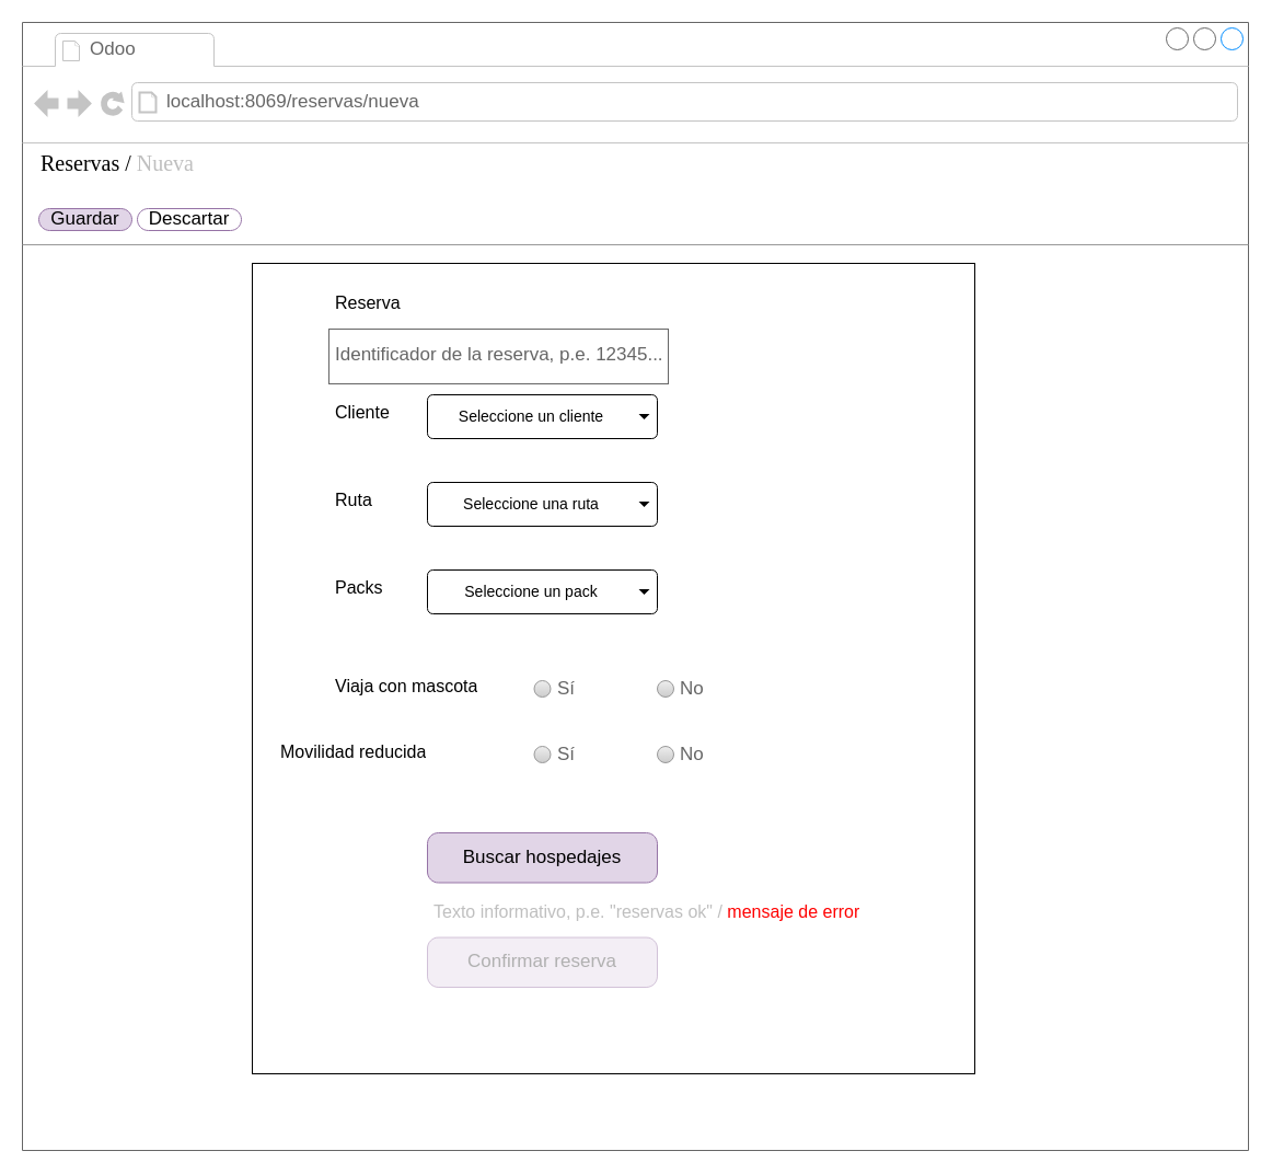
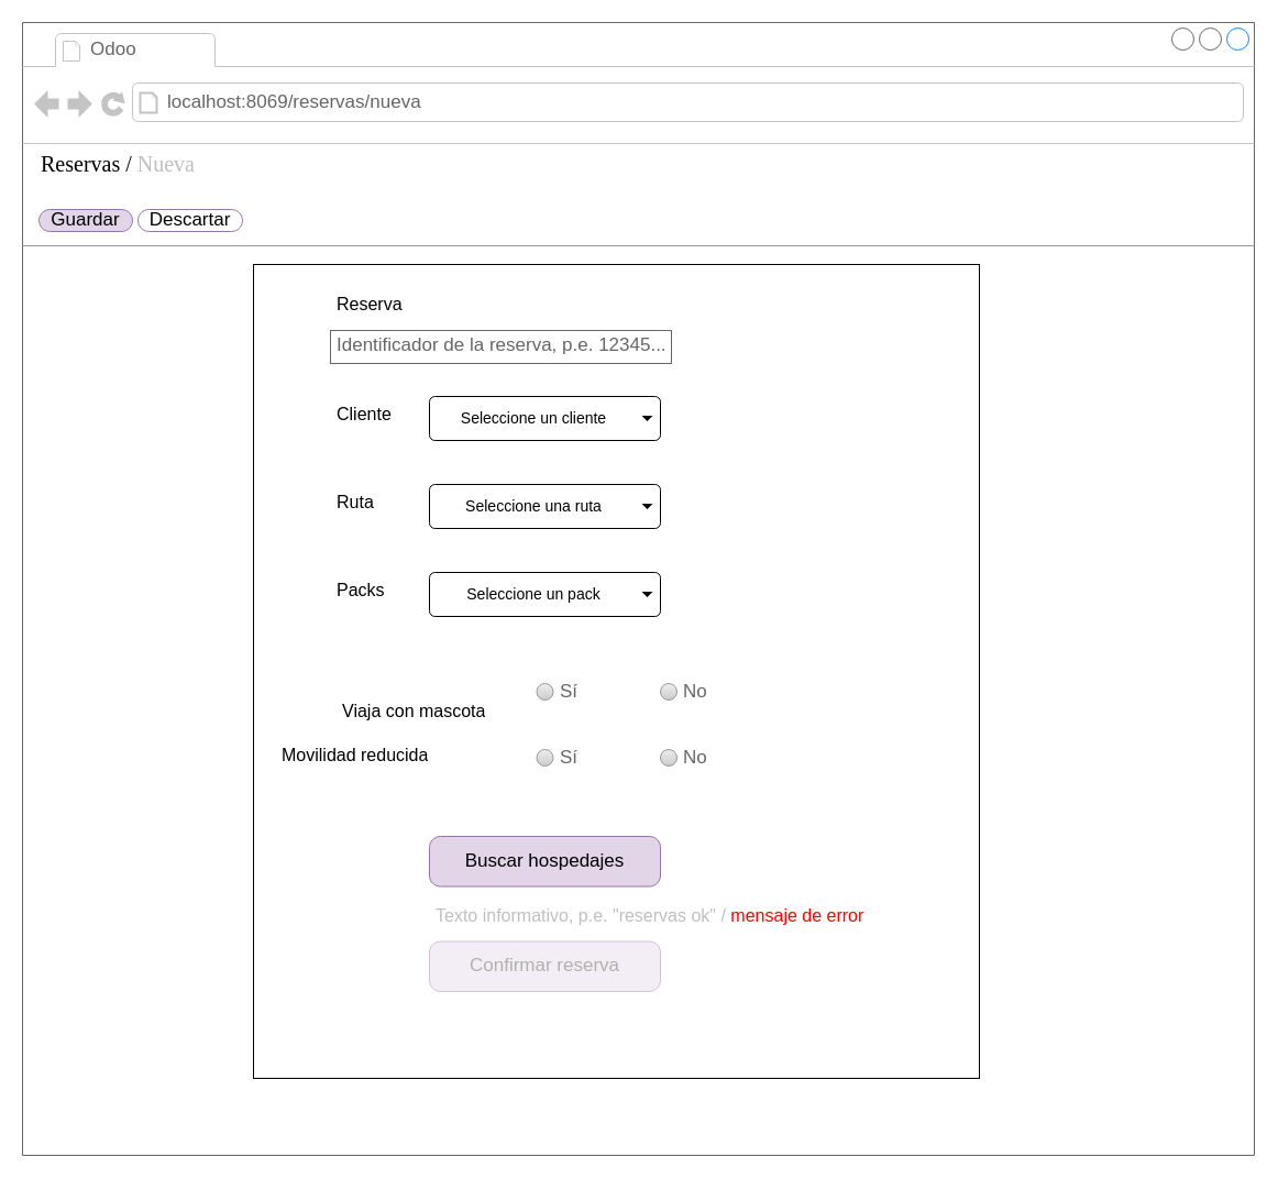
  <mxCell id="0" />
  <mxCell id="1" parent="0" />
  <mxCell id="2" value="" style="strokeWidth=1;shadow=0;dashed=0;align=center;html=1;shape=mxgraph.mockup.containers.browserWindow;rSize=0;strokeColor=#666666;mainText=,;recursiveResize=0;rounded=0;labelBackgroundColor=none;fontFamily=Verdana;fontSize=12" vertex="1" parent="1"><mxGeometry x="20" y="20" width="1120" height="1030" as="geometry" /></mxCell>
  <mxCell id="3" value="Odoo" style="strokeWidth=1;shadow=0;dashed=0;align=center;html=1;shape=mxgraph.mockup.containers.anchor;fontSize=17;fontColor=#666666;align=left;" vertex="1" parent="2"><mxGeometry x="60" y="12" width="110" height="26" as="geometry" /></mxCell>
  <mxCell id="4" value="localhost:8069/reservas/nueva" style="strokeWidth=1;shadow=0;dashed=0;align=center;html=1;shape=mxgraph.mockup.containers.anchor;rSize=0;fontSize=17;fontColor=#666666;align=left;" vertex="1" parent="2"><mxGeometry x="130" y="60" width="250" height="26" as="geometry" /></mxCell>
  <mxCell id="5" value="&lt;font style=&quot;font-size: 20px;&quot;&gt;Reservas / &lt;font style=&quot;color: light-dark(rgb(191, 191, 191), rgb(237, 237, 237));&quot;&gt;Nueva&lt;/font&gt;&lt;/font&gt;" style="text;html=1;points=[];align=left;verticalAlign=top;spacingTop=-4;fontSize=30;fontFamily=Verdana" vertex="1" parent="2"><mxGeometry x="15" y="105" width="340" height="50" as="geometry" /></mxCell>
  <mxCell id="6" value="" style="verticalLabelPosition=bottom;shadow=0;dashed=0;align=center;html=1;verticalAlign=top;strokeWidth=1;shape=mxgraph.mockup.markup.line;strokeColor=#999999;rounded=0;labelBackgroundColor=none;fillColor=#ffffff;fontFamily=Verdana;fontSize=12;fontColor=#000000;" vertex="1" parent="2"><mxGeometry y="193" width="1120" height="20" as="geometry" /></mxCell>
  <mxCell id="7" value="Guardar" style="strokeWidth=1;shadow=0;dashed=0;align=center;html=1;shape=mxgraph.mockup.buttons.button;strokeColor=#9673a6;mainText=;buttonStyle=round;fontSize=17;fontStyle=0;fillColor=#e1d5e7;whiteSpace=wrap;rounded=0;labelBackgroundColor=none;" vertex="1" parent="2"><mxGeometry x="15" y="170" width="85" height="20" as="geometry" /></mxCell>
  <mxCell id="8" value="Descartar" style="strokeWidth=1;shadow=0;dashed=0;align=center;html=1;shape=mxgraph.mockup.buttons.button;strokeColor=#9673a6;mainText=;buttonStyle=round;fontSize=17;fontStyle=0;fillColor=none;whiteSpace=wrap;rounded=0;labelBackgroundColor=none;" vertex="1" parent="2"><mxGeometry x="105" y="170" width="95" height="20" as="geometry" /></mxCell>
  <mxCell id="9" value="" style="rounded=0;whiteSpace=wrap;html=1;fillColor=none;" vertex="1" parent="2"><mxGeometry x="210" y="220" width="660" height="740" as="geometry" /></mxCell>
  <mxCell id="10" value="&lt;font style=&quot;font-size: 16px;&quot;&gt;Reserva&lt;/font&gt;" style="text;strokeColor=none;fillColor=none;align=left;verticalAlign=top;spacingLeft=4;spacingRight=4;overflow=hidden;rotatable=0;points=[[0,0.5],[1,0.5]];portConstraint=eastwest;whiteSpace=wrap;html=1;" vertex="1" parent="2"><mxGeometry x="280" y="240" width="90" height="26" as="geometry" /></mxCell>
- <mxCell id="11" value="Identificador de la reserva, p.e. 12345..." style="strokeWidth=1;shadow=0;dashed=0;align=center;html=1;shape=mxgraph.mockup.text.textBox;fontColor=#666666;align=left;fontSize=17;spacingLeft=4;spacingTop=-3;whiteSpace=wrap;strokeColor=#666666;mainText=" vertex="1" parent="2"><mxGeometry x="280" y="280" width="310" height="50" as="geometry" /></mxCell>
+ <mxCell id="11" value="Identificador de la reserva, p.e. 12345..." style="strokeWidth=1;shadow=0;dashed=0;align=center;html=1;shape=mxgraph.mockup.text.textBox;fontColor=#666666;align=left;fontSize=17;spacingLeft=4;spacingTop=-3;whiteSpace=wrap;strokeColor=#666666;mainText=" vertex="1" parent="2"><mxGeometry x="280" y="280" width="310" height="30" as="geometry" /></mxCell>
  <mxCell id="12" value="&lt;font style=&quot;font-size: 16px;&quot;&gt;Cliente&lt;/font&gt;" style="text;strokeColor=none;fillColor=none;align=left;verticalAlign=top;spacingLeft=4;spacingRight=4;overflow=hidden;rotatable=0;points=[[0,0.5],[1,0.5]];portConstraint=eastwest;whiteSpace=wrap;html=1;" vertex="1" parent="2"><mxGeometry x="280" y="340" width="90" height="26" as="geometry" /></mxCell>
  <mxCell id="13" value="Seleccione un cliente" style="html=1;shadow=0;dashed=0;shape=mxgraph.bootstrap.rrect;rSize=5;strokeWidth=1;whiteSpace=wrap;align=center;verticalAlign=middle;fontStyle=0;fontSize=14;spacingRight=20;" vertex="1" parent="2"><mxGeometry x="370" y="340" width="210" height="40" as="geometry" /></mxCell>
  <mxCell id="14" value="" style="shape=triangle;direction=south;fillColor=#000000;strokeColor=none;perimeter=none;" vertex="1" parent="13"><mxGeometry x="1" y="0.5" width="10" height="5" relative="1" as="geometry"><mxPoint x="-17" y="-2.5" as="offset" /></mxGeometry></mxCell>
  <mxCell id="15" value="&lt;font style=&quot;font-size: 16px;&quot;&gt;Ruta&lt;/font&gt;" style="text;strokeColor=none;fillColor=none;align=left;verticalAlign=top;spacingLeft=4;spacingRight=4;overflow=hidden;rotatable=0;points=[[0,0.5],[1,0.5]];portConstraint=eastwest;whiteSpace=wrap;html=1;" vertex="1" parent="2"><mxGeometry x="280" y="420" width="90" height="26" as="geometry" /></mxCell>
  <mxCell id="16" value="Seleccione una ruta" style="html=1;shadow=0;dashed=0;shape=mxgraph.bootstrap.rrect;rSize=5;strokeWidth=1;whiteSpace=wrap;align=center;verticalAlign=middle;fontStyle=0;fontSize=14;spacingRight=20;" vertex="1" parent="2"><mxGeometry x="370" y="420" width="210" height="40" as="geometry" /></mxCell>
  <mxCell id="17" value="" style="shape=triangle;direction=south;fillColor=#000000;strokeColor=none;perimeter=none;" vertex="1" parent="16"><mxGeometry x="1" y="0.5" width="10" height="5" relative="1" as="geometry"><mxPoint x="-17" y="-2.5" as="offset" /></mxGeometry></mxCell>
  <mxCell id="18" value="&lt;font style=&quot;font-size: 16px;&quot;&gt;Packs&lt;/font&gt;" style="text;strokeColor=none;fillColor=none;align=left;verticalAlign=top;spacingLeft=4;spacingRight=4;overflow=hidden;rotatable=0;points=[[0,0.5],[1,0.5]];portConstraint=eastwest;whiteSpace=wrap;html=1;" vertex="1" parent="2"><mxGeometry x="280" y="500" width="90" height="26" as="geometry" /></mxCell>
  <mxCell id="19" value="Seleccione un pack" style="html=1;shadow=0;dashed=0;shape=mxgraph.bootstrap.rrect;rSize=5;strokeWidth=1;whiteSpace=wrap;align=center;verticalAlign=middle;fontStyle=0;fontSize=14;spacingRight=20;" vertex="1" parent="2"><mxGeometry x="370" y="500" width="210" height="40" as="geometry" /></mxCell>
  <mxCell id="20" value="" style="shape=triangle;direction=south;fillColor=#000000;strokeColor=none;perimeter=none;" vertex="1" parent="19"><mxGeometry x="1" y="0.5" width="10" height="5" relative="1" as="geometry"><mxPoint x="-17" y="-2.5" as="offset" /></mxGeometry></mxCell>
  <mxCell id="21" value="Buscar hospedajes" style="strokeWidth=1;shadow=0;dashed=0;align=center;html=1;shape=mxgraph.mockup.buttons.button;strokeColor=#9673a6;mainText=;buttonStyle=round;fontSize=17;fontStyle=0;fillColor=#e1d5e7;whiteSpace=wrap;rounded=0;labelBackgroundColor=none;" vertex="1" parent="2"><mxGeometry x="370" y="740" width="210" height="45.5" as="geometry" /></mxCell>
  <mxCell id="22" value="&lt;font style=&quot;font-size: 16px; color: light-dark(rgb(191, 191, 191), rgb(237, 237, 237));&quot;&gt;Texto informativo, p.e. &quot;reservas ok&quot; / &lt;/font&gt;&lt;font style=&quot;font-size: 16px; color: light-dark(rgb(255, 0, 0), rgb(237, 237, 237));&quot;&gt;mensaje de error&lt;/font&gt;" style="text;strokeColor=none;fillColor=none;align=left;verticalAlign=top;spacingLeft=4;spacingRight=4;overflow=hidden;rotatable=0;points=[[0,0.5],[1,0.5]];portConstraint=eastwest;whiteSpace=wrap;html=1;" vertex="1" parent="2"><mxGeometry x="370" y="795.5" width="490" height="26" as="geometry" /></mxCell>
  <mxCell id="23" value="&lt;font style=&quot;color: light-dark(rgb(176, 176, 176), rgb(237, 237, 237));&quot;&gt;Confirmar reserva&lt;/font&gt;" style="strokeWidth=1;shadow=0;dashed=0;align=center;html=1;shape=mxgraph.mockup.buttons.button;strokeColor=#9673a6;mainText=;buttonStyle=round;fontSize=17;fontStyle=0;fillColor=#e1d5e7;whiteSpace=wrap;rounded=0;labelBackgroundColor=none;opacity=40;" vertex="1" parent="2"><mxGeometry x="370" y="835.5" width="210" height="45.5" as="geometry" /></mxCell>
- <mxCell id="24" value="&lt;font style=&quot;font-size: 16px;&quot;&gt;Viaja con mascota&lt;/font&gt;" style="text;strokeColor=none;fillColor=none;align=left;verticalAlign=top;spacingLeft=4;spacingRight=4;overflow=hidden;rotatable=0;points=[[0,0.5],[1,0.5]];portConstraint=eastwest;whiteSpace=wrap;html=1;" vertex="1" parent="2"><mxGeometry x="280" y="590" width="150" height="26" as="geometry" /></mxCell>
+ <mxCell id="24" value="&lt;font style=&quot;font-size: 16px;&quot;&gt;Viaja con mascota&lt;/font&gt;" style="text;strokeColor=none;fillColor=none;align=left;verticalAlign=top;spacingLeft=4;spacingRight=4;overflow=hidden;rotatable=0;points=[[0,0.5],[1,0.5]];portConstraint=eastwest;whiteSpace=wrap;html=1;" vertex="1" parent="2"><mxGeometry x="285" y="610" width="150" height="26" as="geometry" /></mxCell>
  <mxCell id="25" value="Sí" style="shape=ellipse;fillColor=#eeeeee;strokeColor=#999999;gradientColor=#cccccc;html=1;align=left;spacingLeft=4;fontSize=17;fontColor=#666666;labelPosition=right;shadow=0;" vertex="1" parent="2"><mxGeometry x="467.5" y="601" width="15" height="15" as="geometry" /></mxCell>
  <mxCell id="26" value="No" style="shape=ellipse;fillColor=#eeeeee;strokeColor=#999999;gradientColor=#cccccc;html=1;align=left;spacingLeft=4;fontSize=17;fontColor=#666666;labelPosition=right;shadow=0;" vertex="1" parent="2"><mxGeometry x="580" y="601" width="15" height="15" as="geometry" /></mxCell>
  <mxCell id="27" value="&lt;font style=&quot;font-size: 16px;&quot;&gt;Movilidad reducida&lt;/font&gt;" style="text;strokeColor=none;fillColor=none;align=left;verticalAlign=top;spacingLeft=4;spacingRight=4;overflow=hidden;rotatable=0;points=[[0,0.5],[1,0.5]];portConstraint=eastwest;whiteSpace=wrap;html=1;" vertex="1" parent="2"><mxGeometry x="230" y="650" width="150" height="26" as="geometry" /></mxCell>
  <mxCell id="28" value="Sí" style="shape=ellipse;fillColor=#eeeeee;strokeColor=#999999;gradientColor=#cccccc;html=1;align=left;spacingLeft=4;fontSize=17;fontColor=#666666;labelPosition=right;shadow=0;" vertex="1" parent="2"><mxGeometry x="467.5" y="661" width="15" height="15" as="geometry" /></mxCell>
  <mxCell id="29" value="No" style="shape=ellipse;fillColor=#eeeeee;strokeColor=#999999;gradientColor=#cccccc;html=1;align=left;spacingLeft=4;fontSize=17;fontColor=#666666;labelPosition=right;shadow=0;" vertex="1" parent="2"><mxGeometry x="580" y="661" width="15" height="15" as="geometry" /></mxCell>
